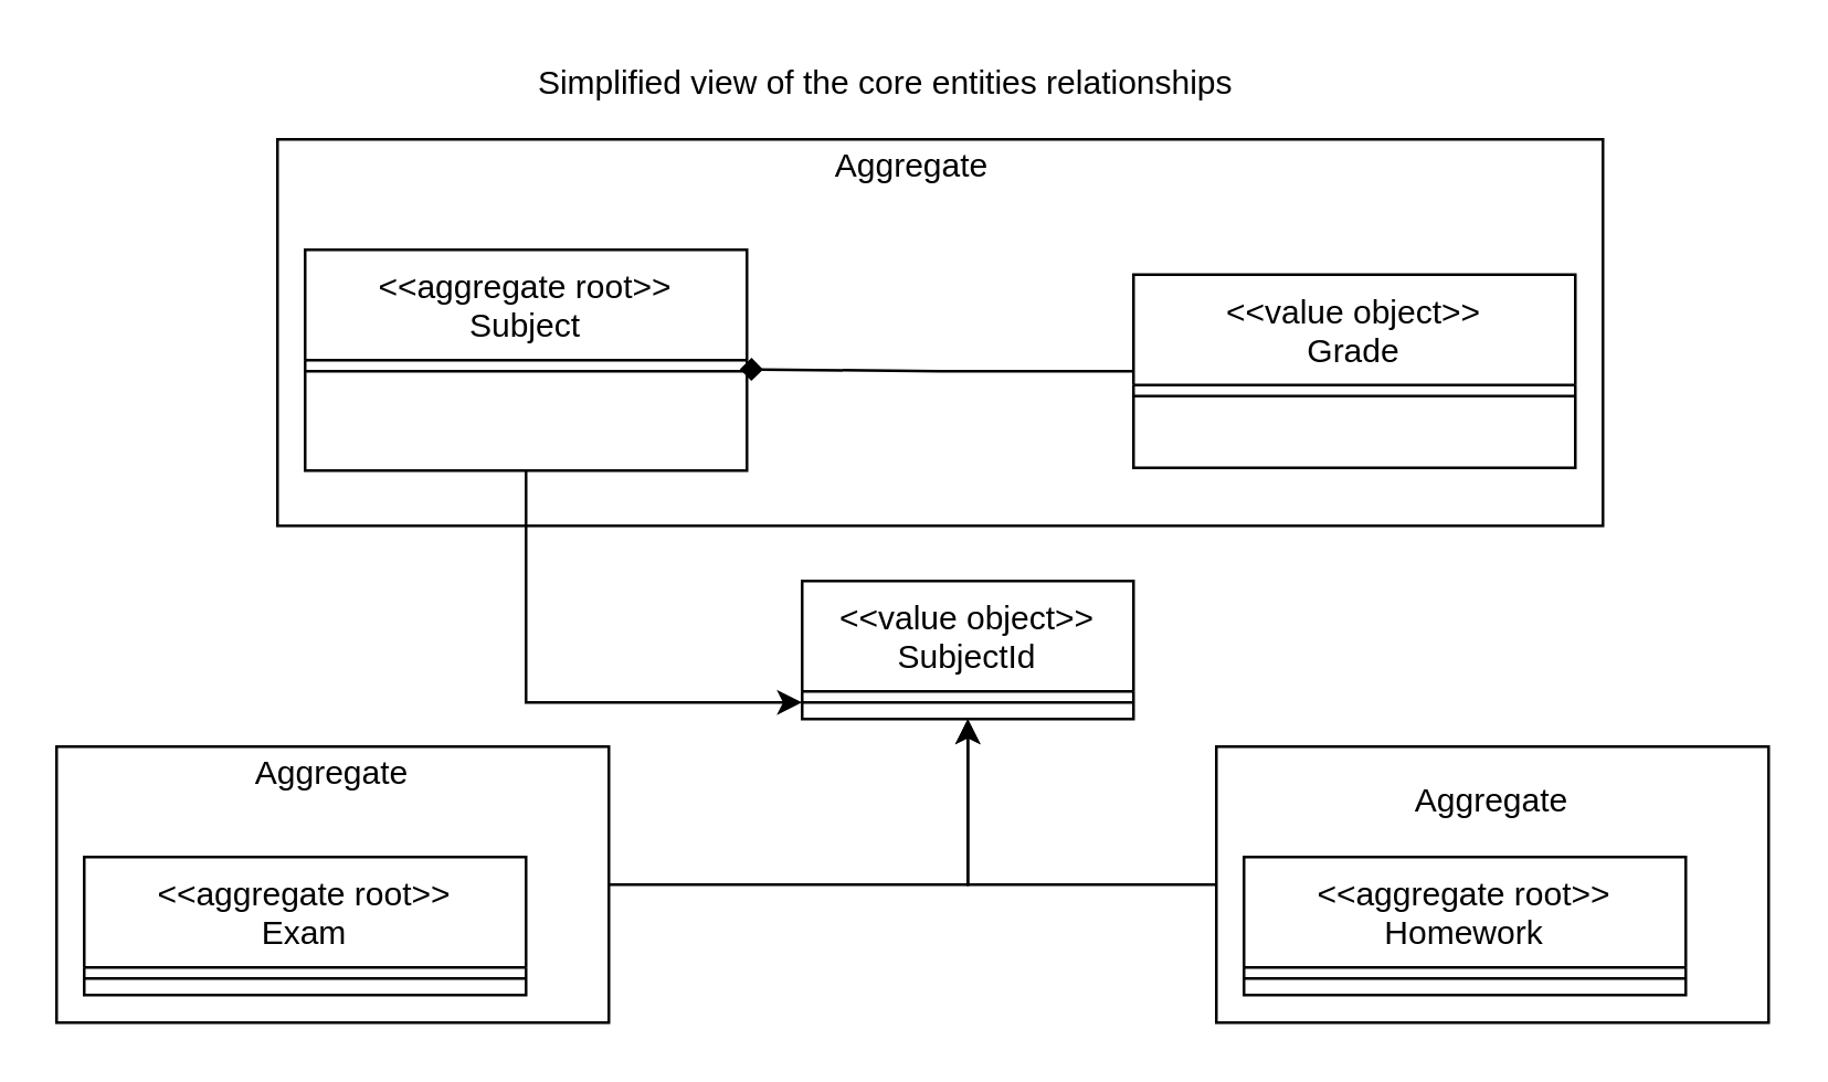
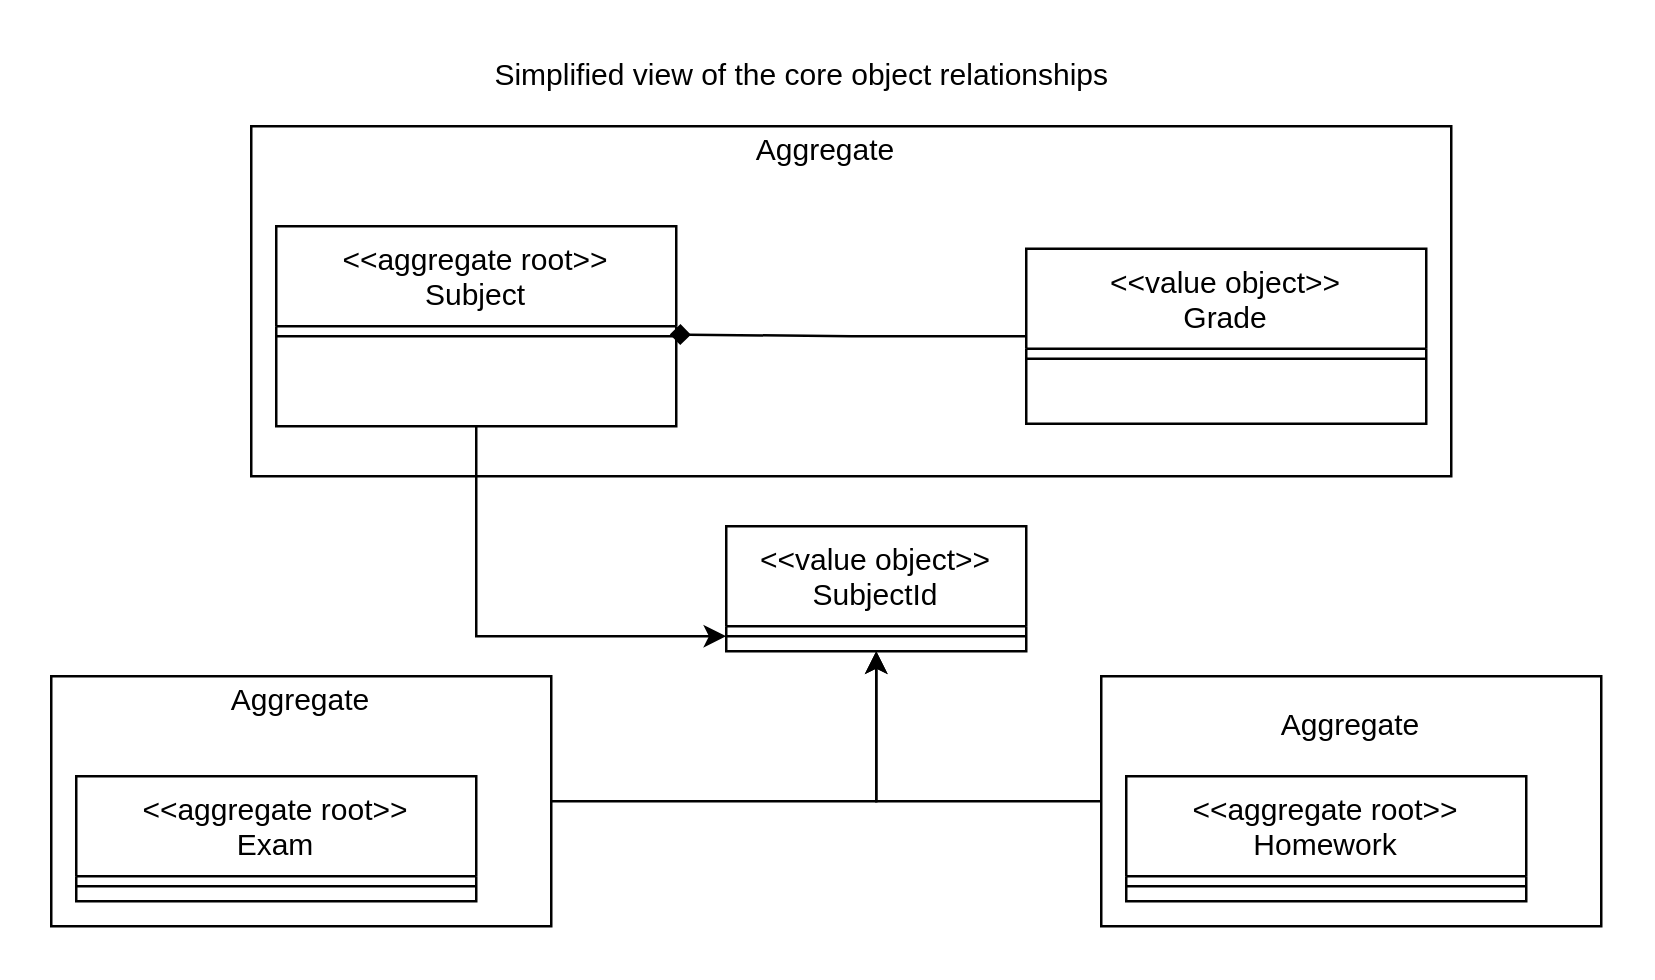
  <mxCell id="0" />
  <mxCell id="1" parent="0" />
  <mxCell id="2" value="" style="rounded=0;whiteSpace=wrap;html=1;" vertex="1" parent="1"><mxGeometry x="100" y="50" width="480" height="140" as="geometry" /></mxCell>
  <mxCell id="3" style="edgeStyle=orthogonalEdgeStyle;rounded=0;orthogonalLoop=1;jettySize=auto;html=1;endArrow=classic;endFill=1;" edge="1" parent="1" source="4" target="21"><mxGeometry relative="1" as="geometry" /></mxCell>
  <mxCell id="4" value="&lt;&lt;aggregate root&gt;&gt;&#10;Subject" style="swimlane;fontStyle=0;align=center;verticalAlign=top;childLayout=stackLayout;horizontal=1;startSize=40;horizontalStack=0;resizeParent=1;resizeLast=0;collapsible=1;marginBottom=0;rounded=0;shadow=0;strokeWidth=1;" vertex="1" parent="1"><mxGeometry x="110" y="90" width="160" height="80" as="geometry"><mxRectangle x="130" y="380" width="160" height="26" as="alternateBounds" /></mxGeometry></mxCell>
  <mxCell id="5" value="" style="line;html=1;strokeWidth=1;align=left;verticalAlign=middle;spacingTop=-1;spacingLeft=3;spacingRight=3;rotatable=0;labelPosition=right;points=[];portConstraint=eastwest;" vertex="1" parent="4"><mxGeometry y="40" width="160" height="8" as="geometry" /></mxCell>
  <mxCell id="6" style="edgeStyle=orthogonalEdgeStyle;rounded=0;orthogonalLoop=1;jettySize=auto;html=1;endArrow=diamond;endFill=1;entryX=0.984;entryY=0.411;entryDx=0;entryDy=0;entryPerimeter=0;" edge="1" parent="1" source="7" target="5"><mxGeometry relative="1" as="geometry"><mxPoint x="270" y="170" as="targetPoint" /></mxGeometry></mxCell>
  <mxCell id="7" value="&lt;&lt;value object&gt;&gt;&#10;Grade" style="swimlane;fontStyle=0;align=center;verticalAlign=top;childLayout=stackLayout;horizontal=1;startSize=40;horizontalStack=0;resizeParent=1;resizeLast=0;collapsible=1;marginBottom=0;rounded=0;shadow=0;strokeWidth=1;" vertex="1" parent="1"><mxGeometry x="410" y="99" width="160" height="70" as="geometry"><mxRectangle x="130" y="380" width="160" height="26" as="alternateBounds" /></mxGeometry></mxCell>
  <mxCell id="8" value="" style="line;html=1;strokeWidth=1;align=left;verticalAlign=middle;spacingTop=-1;spacingLeft=3;spacingRight=3;rotatable=0;labelPosition=right;points=[];portConstraint=eastwest;" vertex="1" parent="7"><mxGeometry y="40" width="160" height="8" as="geometry" /></mxCell>
  <mxCell id="9" value="Aggregate" style="text;html=1;strokeColor=none;fillColor=none;align=center;verticalAlign=middle;whiteSpace=wrap;rounded=0;" vertex="1" parent="1"><mxGeometry x="310" y="50" width="40" height="20" as="geometry" /></mxCell>
  <mxCell id="10" style="edgeStyle=orthogonalEdgeStyle;rounded=0;orthogonalLoop=1;jettySize=auto;html=1;entryX=0.5;entryY=1;entryDx=0;entryDy=0;endArrow=classic;endFill=1;" edge="1" parent="1" source="11" target="20"><mxGeometry relative="1" as="geometry" /></mxCell>
  <mxCell id="11" value="" style="rounded=0;whiteSpace=wrap;html=1;" vertex="1" parent="1"><mxGeometry x="20" y="270" width="200" height="100" as="geometry" /></mxCell>
  <mxCell id="12" value="&lt;&lt;aggregate root&gt;&gt;&#10;Exam" style="swimlane;fontStyle=0;align=center;verticalAlign=top;childLayout=stackLayout;horizontal=1;startSize=40;horizontalStack=0;resizeParent=1;resizeLast=0;collapsible=1;marginBottom=0;rounded=0;shadow=0;strokeWidth=1;" vertex="1" parent="1"><mxGeometry x="30" y="310" width="160" height="50" as="geometry"><mxRectangle x="130" y="380" width="160" height="26" as="alternateBounds" /></mxGeometry></mxCell>
  <mxCell id="13" value="" style="line;html=1;strokeWidth=1;align=left;verticalAlign=middle;spacingTop=-1;spacingLeft=3;spacingRight=3;rotatable=0;labelPosition=right;points=[];portConstraint=eastwest;" vertex="1" parent="12"><mxGeometry y="40" width="160" height="8" as="geometry" /></mxCell>
  <mxCell id="14" value="Aggregate" style="text;html=1;strokeColor=none;fillColor=none;align=center;verticalAlign=middle;whiteSpace=wrap;rounded=0;" vertex="1" parent="1"><mxGeometry x="100" y="270" width="40" height="20" as="geometry" /></mxCell>
  <mxCell id="15" style="edgeStyle=orthogonalEdgeStyle;rounded=0;orthogonalLoop=1;jettySize=auto;html=1;entryX=0.5;entryY=1;entryDx=0;entryDy=0;endArrow=classic;endFill=1;" edge="1" parent="1" source="16" target="20"><mxGeometry relative="1" as="geometry" /></mxCell>
  <mxCell id="16" value="" style="rounded=0;whiteSpace=wrap;html=1;" vertex="1" parent="1"><mxGeometry x="440" y="270" width="200" height="100" as="geometry" /></mxCell>
  <mxCell id="17" value="&lt;&lt;aggregate root&gt;&gt;&#10;Homework" style="swimlane;fontStyle=0;align=center;verticalAlign=top;childLayout=stackLayout;horizontal=1;startSize=40;horizontalStack=0;resizeParent=1;resizeLast=0;collapsible=1;marginBottom=0;rounded=0;shadow=0;strokeWidth=1;" vertex="1" parent="1"><mxGeometry x="450" y="310" width="160" height="50" as="geometry"><mxRectangle x="130" y="380" width="160" height="26" as="alternateBounds" /></mxGeometry></mxCell>
  <mxCell id="18" value="" style="line;html=1;strokeWidth=1;align=left;verticalAlign=middle;spacingTop=-1;spacingLeft=3;spacingRight=3;rotatable=0;labelPosition=right;points=[];portConstraint=eastwest;" vertex="1" parent="17"><mxGeometry y="40" width="160" height="8" as="geometry" /></mxCell>
  <mxCell id="19" value="Aggregate" style="text;html=1;strokeColor=none;fillColor=none;align=center;verticalAlign=middle;whiteSpace=wrap;rounded=0;" vertex="1" parent="1"><mxGeometry x="520" y="280" width="40" height="20" as="geometry" /></mxCell>
  <mxCell id="20" value="&lt;&lt;value object&gt;&gt;&#10;SubjectId" style="swimlane;fontStyle=0;align=center;verticalAlign=top;childLayout=stackLayout;horizontal=1;startSize=40;horizontalStack=0;resizeParent=1;resizeLast=0;collapsible=1;marginBottom=0;rounded=0;shadow=0;strokeWidth=1;" vertex="1" parent="1"><mxGeometry x="290" y="210" width="120" height="50" as="geometry"><mxRectangle x="130" y="380" width="160" height="26" as="alternateBounds" /></mxGeometry></mxCell>
  <mxCell id="21" value="" style="line;html=1;strokeWidth=1;align=left;verticalAlign=middle;spacingTop=-1;spacingLeft=3;spacingRight=3;rotatable=0;labelPosition=right;points=[];portConstraint=eastwest;" vertex="1" parent="20"><mxGeometry y="40" width="120" height="8" as="geometry" /></mxCell>
- <mxCell id="22" value="Simplified view of the core entities relationships" style="text;html=1;align=center;verticalAlign=middle;resizable=0;points=[];autosize=1;" vertex="1" parent="1"><mxGeometry x="185" y="20" width="270" height="20" as="geometry" /></mxCell>
+ <mxCell id="22" value="Simplified view of the core object relationships" style="text;html=1;align=center;verticalAlign=middle;resizable=0;points=[];autosize=1;" vertex="1" parent="1"><mxGeometry x="185" y="20" width="270" height="20" as="geometry" /></mxCell>
